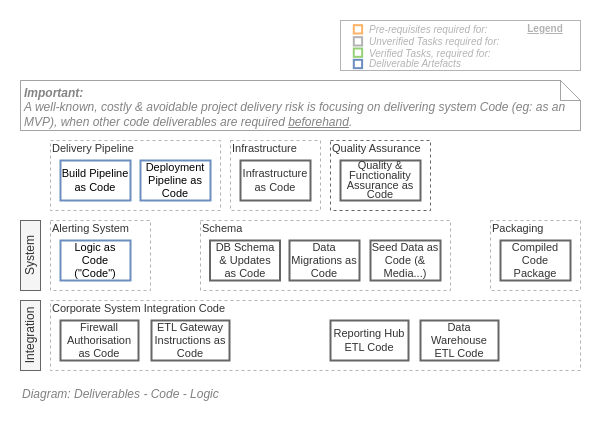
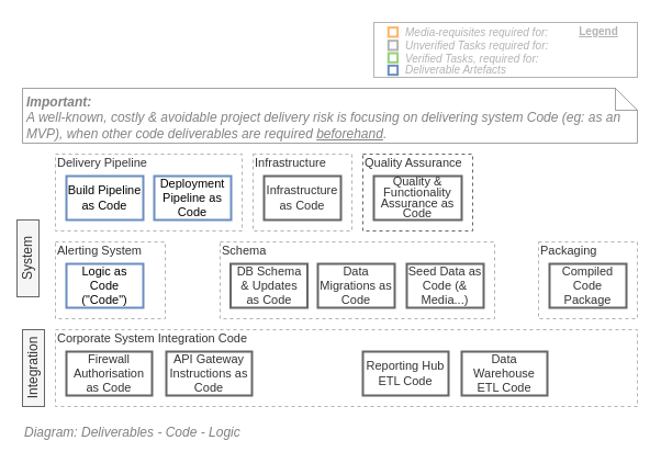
  <mxCell id="0" />
  <mxCell id="1" value="Diagram" parent="0" />
  <mxCell id="2" value="Packaging" style="rounded=0;whiteSpace=wrap;html=1;shadow=0;glass=0;comic=0;strokeColor=#B3B3B3;fillColor=none;fontSize=11;align=left;fontColor=#333333;recursiveResize=0;container=1;collapsible=0;verticalAlign=top;spacing=2;spacingTop=-5;dashed=1;" vertex="1" parent="1"><mxGeometry x="490" y="220" width="90" height="70" as="geometry" /></mxCell>
  <mxCell id="3" value="Compiled &lt;br style=&quot;font-size: 11px;&quot;&gt;Code Package" style="rounded=0;whiteSpace=wrap;html=1;shadow=0;glass=0;comic=0;strokeColor=#B3B3B3;fillColor=none;fontSize=11;align=center;fontColor=#333333;recursiveResize=0;container=1;collapsible=0;strokeWidth=1;" vertex="1" parent="2"><mxGeometry x="10" y="20" width="70" height="40" as="geometry" /></mxCell>
  <mxCell id="4" value="" style="rounded=0;whiteSpace=wrap;html=1;shadow=0;glass=0;comic=0;strokeColor=#666666;fontSize=11;align=center;recursiveResize=0;container=1;collapsible=0;strokeWidth=2;fontColor=#333333;fillColor=none;" vertex="1" parent="3"><mxGeometry width="70" height="40" as="geometry" /></mxCell>
  <mxCell id="5" value="Schema" style="rounded=0;whiteSpace=wrap;html=1;shadow=0;glass=0;comic=0;strokeColor=#B3B3B3;fillColor=none;fontSize=11;align=left;fontColor=#333333;recursiveResize=0;container=1;collapsible=0;verticalAlign=top;spacing=2;spacingTop=-5;dashed=1;" vertex="1" parent="1"><mxGeometry x="200" y="220" width="250" height="70" as="geometry" /></mxCell>
  <mxCell id="6" value="DB Schema &amp;amp;&amp;nbsp;&lt;font style=&quot;font-size: 11px&quot;&gt;&lt;span style=&quot;font-size: 11px&quot;&gt;Updates&lt;/span&gt;&lt;br style=&quot;font-size: 11px&quot;&gt;&lt;font style=&quot;font-size: 11px&quot;&gt;as Code&lt;/font&gt;&lt;/font&gt;" style="rounded=0;whiteSpace=wrap;html=1;shadow=0;glass=0;comic=0;strokeColor=#666666;fontSize=11;align=center;fontColor=#333333;recursiveResize=0;container=1;collapsible=0;fillColor=none;strokeWidth=2;" vertex="1" parent="5"><mxGeometry x="9.5" y="20" width="70" height="40" as="geometry" /></mxCell>
  <mxCell id="7" value="Data Migrations as Code" style="rounded=0;whiteSpace=wrap;html=1;shadow=0;glass=0;comic=0;strokeColor=#666666;fontSize=11;align=center;fontColor=#333333;recursiveResize=0;container=1;collapsible=0;strokeWidth=2;fillColor=none;" vertex="1" parent="5"><mxGeometry x="89" y="20" width="70" height="40" as="geometry" /></mxCell>
  <mxCell id="8" value="Seed Data as Code (&amp;amp; Media...)" style="rounded=0;whiteSpace=wrap;html=1;shadow=0;glass=0;comic=0;strokeColor=#666666;fontSize=11;align=center;fontColor=#333333;recursiveResize=0;container=1;collapsible=0;strokeWidth=2;fillColor=none;" vertex="1" parent="5"><mxGeometry x="170" y="20" width="70" height="40" as="geometry" /></mxCell>
  <mxCell id="9" value="Delivery Pipeline" style="rounded=0;whiteSpace=wrap;html=1;shadow=0;glass=0;comic=0;strokeColor=#B3B3B3;fillColor=none;fontSize=11;align=left;fontColor=#333333;recursiveResize=0;container=1;collapsible=0;verticalAlign=top;spacing=2;spacingTop=-5;dashed=1;" vertex="1" parent="1"><mxGeometry x="50" y="140" width="170" height="70" as="geometry" /></mxCell>
  <mxCell id="10" value="Build Pipeline as Code" style="rounded=0;whiteSpace=wrap;html=1;shadow=0;glass=0;comic=0;strokeColor=#6c8ebf;fontSize=11;align=center;recursiveResize=0;container=1;collapsible=0;strokeWidth=2;fillColor=none;" vertex="1" parent="9"><mxGeometry x="10" y="20" width="70" height="40" as="geometry" /></mxCell>
  <mxCell id="11" value="Deployment Pipeline as Code" style="rounded=0;whiteSpace=wrap;html=1;shadow=0;glass=0;comic=0;strokeColor=#6c8ebf;fontSize=11;align=center;recursiveResize=0;container=1;collapsible=0;strokeWidth=2;fillColor=none;" vertex="1" parent="9"><mxGeometry x="90" y="20" width="70" height="40" as="geometry" /></mxCell>
  <mxCell id="12" value="Infrastructure" style="rounded=0;whiteSpace=wrap;html=1;shadow=0;glass=0;comic=0;strokeColor=#B3B3B3;fillColor=none;fontSize=11;align=left;fontColor=#333333;recursiveResize=0;container=1;collapsible=0;verticalAlign=top;spacing=2;spacingTop=-5;dashed=1;" vertex="1" parent="1"><mxGeometry x="230" y="140" width="90" height="70" as="geometry" /></mxCell>
  <mxCell id="13" value="Infrastructure as Code" style="rounded=0;whiteSpace=wrap;html=1;shadow=0;glass=0;comic=0;strokeColor=#666666;fontSize=11;align=center;recursiveResize=0;container=1;collapsible=0;fontColor=#333333;strokeWidth=2;fillColor=none;" vertex="1" parent="12"><mxGeometry x="10" y="20" width="70" height="40" as="geometry" /></mxCell>
  <mxCell id="14" value="Alerting System" style="rounded=0;whiteSpace=wrap;html=1;shadow=0;glass=0;comic=0;strokeColor=#B3B3B3;fillColor=none;fontSize=11;align=left;fontColor=#333333;recursiveResize=0;container=1;collapsible=0;verticalAlign=top;spacing=2;spacingTop=-5;dashed=1;" vertex="1" parent="1"><mxGeometry x="50" y="220" width="100" height="70" as="geometry" /></mxCell>
  <mxCell id="15" value="Logic as Code (&quot;Code&quot;)" style="rounded=0;whiteSpace=wrap;html=1;shadow=0;glass=0;comic=0;strokeColor=#6c8ebf;fontSize=11;align=center;recursiveResize=0;container=1;collapsible=0;strokeWidth=2;fillColor=none;" vertex="1" parent="14"><mxGeometry x="10" y="20" width="70" height="40" as="geometry" /></mxCell>
  <mxCell id="16" value="Corporate System Integration Code" style="rounded=0;whiteSpace=wrap;html=1;shadow=0;glass=0;comic=0;strokeColor=#B3B3B3;fillColor=none;fontSize=11;align=left;fontColor=#333333;recursiveResize=0;container=1;collapsible=0;verticalAlign=top;spacing=2;spacingTop=-5;dashed=1;" vertex="1" parent="1"><mxGeometry x="50" y="300" width="530" height="70" as="geometry" /></mxCell>
  <mxCell id="17" value="Firewall Authorisation as Code" style="rounded=0;whiteSpace=wrap;html=1;shadow=0;glass=0;comic=0;strokeColor=#666666;fontSize=11;align=center;recursiveResize=0;container=1;collapsible=0;strokeWidth=2;fontColor=#333333;fillColor=none;" vertex="1" parent="16"><mxGeometry x="10" y="20" width="78" height="40" as="geometry" /></mxCell>
- <mxCell id="18" value="ETL Gateway Instructions as Code" style="rounded=0;whiteSpace=wrap;html=1;shadow=0;glass=0;comic=0;strokeColor=#666666;fontSize=11;align=center;recursiveResize=0;container=1;collapsible=0;strokeWidth=2;fontColor=#333333;fillColor=none;" vertex="1" parent="16"><mxGeometry x="101" y="20" width="78" height="40" as="geometry" /></mxCell>
+ <mxCell id="18" value="API Gateway Instructions as Code" style="rounded=0;whiteSpace=wrap;html=1;shadow=0;glass=0;comic=0;strokeColor=#666666;fontSize=11;align=center;recursiveResize=0;container=1;collapsible=0;strokeWidth=2;fontColor=#333333;fillColor=none;" vertex="1" parent="16"><mxGeometry x="101" y="20" width="78" height="40" as="geometry" /></mxCell>
  <mxCell id="19" value="Reporting Hub&lt;br&gt;ETL Code" style="rounded=0;whiteSpace=wrap;html=1;shadow=0;glass=0;comic=0;strokeColor=#666666;fontSize=11;align=center;recursiveResize=0;container=1;collapsible=0;strokeWidth=2;fontColor=#333333;fillColor=none;" vertex="1" parent="16"><mxGeometry x="280" y="20" width="78" height="40" as="geometry" /></mxCell>
  <mxCell id="20" value="Data Warehouse&lt;br&gt;ETL Code" style="rounded=0;whiteSpace=wrap;html=1;shadow=0;glass=0;comic=0;strokeColor=#666666;fontSize=11;align=center;recursiveResize=0;container=1;collapsible=0;strokeWidth=2;fontColor=#333333;fillColor=none;" vertex="1" parent="16"><mxGeometry x="370" y="20" width="78" height="40" as="geometry" /></mxCell>
- <mxCell id="21" value="System" style="rounded=0;whiteSpace=wrap;html=1;fontSize=12;align=center;horizontal=0;fillColor=#f5f5f5;strokeColor=#666666;fontColor=#333333;" vertex="1" parent="1"><mxGeometry x="20" y="220" width="20" height="70" as="geometry" /></mxCell>
+ <mxCell id="21" value="System" style="rounded=0;whiteSpace=wrap;html=1;fontSize=12;align=center;horizontal=0;fillColor=#f5f5f5;strokeColor=#666666;fontColor=#333333;" vertex="1" parent="1"><mxGeometry x="15" y="200" width="20" height="70" as="geometry" /></mxCell>
  <mxCell id="22" value="Integration" style="rounded=0;whiteSpace=wrap;html=1;fontSize=12;align=center;horizontal=0;fillColor=#f5f5f5;strokeColor=#666666;fontColor=#333333;" vertex="1" parent="1"><mxGeometry x="20" y="300" width="20" height="70" as="geometry" /></mxCell>
  <mxCell id="23" value="&lt;p style=&quot;line-height: 120%&quot;&gt;&lt;b&gt;Important:&lt;br&gt;&lt;/b&gt;A well-known, costly &amp;amp; avoidable project delivery risk is focusing on delivering system Code (eg: as an MVP), when other code deliverables are required &lt;span&gt;&lt;u&gt;beforehand&lt;/u&gt;&lt;/span&gt;.&lt;/p&gt;" style="shape=note;size=20;whiteSpace=wrap;html=1;align=left;verticalAlign=top;spacing=1;spacingRight=2;spacingTop=-12;spacingLeft=3;strokeColor=#666666;fontColor=#333333;fillColor=none;fontStyle=2;textOpacity=60;opacity=60;" vertex="1" parent="1"><mxGeometry x="20" y="80" width="560" height="50" as="geometry" /></mxCell>
  <mxCell id="24" value="Quality Assurance" style="rounded=0;whiteSpace=wrap;html=1;shadow=0;glass=0;comic=0;strokeColor=#666666;fontSize=11;align=left;fontColor=#333333;recursiveResize=0;container=1;collapsible=0;verticalAlign=top;spacing=2;spacingTop=-5;dashed=1;fillColor=none;" vertex="1" parent="1"><mxGeometry x="330" y="140" width="100" height="70" as="geometry" /></mxCell>
  <mxCell id="25" value="&lt;p style=&quot;line-height: 90%&quot;&gt;Quality &amp;amp; Functionality Assurance as Code&lt;/p&gt;" style="rounded=0;whiteSpace=wrap;html=1;shadow=0;glass=0;comic=0;strokeColor=#666666;fontSize=11;align=center;recursiveResize=0;container=1;collapsible=0;fontColor=#333333;strokeWidth=2;fillColor=none;" vertex="1" parent="24"><mxGeometry x="10" y="20" width="80" height="40" as="geometry" /></mxCell>
  <mxCell id="26" value="Legend" parent="0" />
  <mxCell id="27" value="" style="rounded=0;whiteSpace=wrap;html=1;fontSize=10;align=left;container=1;collapsible=0;fontColor=#B3B3B3;strokeColor=#B3B3B3;" vertex="1" parent="26"><mxGeometry x="340" y="20" width="240" height="50" as="geometry" /></mxCell>
  <mxCell id="28" value="" style="whiteSpace=wrap;html=1;aspect=fixed;fillColor=none;fontSize=10;align=left;fontStyle=2;strokeWidth=2;strokeColor=#FFB366;" vertex="1" parent="27"><mxGeometry x="13.294" y="4.667" width="8.333" height="8.333" as="geometry" /></mxCell>
  <mxCell id="29" value="" style="whiteSpace=wrap;html=1;aspect=fixed;fillColor=none;fontSize=10;align=left;fontStyle=2;strokeWidth=2;strokeColor=#97D077;" vertex="1" parent="27"><mxGeometry x="13.294" y="28" width="8.333" height="8.333" as="geometry" /></mxCell>
  <mxCell id="30" value="" style="whiteSpace=wrap;html=1;aspect=fixed;strokeColor=#6c8ebf;fontSize=10;align=left;fontStyle=2;strokeWidth=2;fillColor=none;" vertex="1" parent="27"><mxGeometry x="13.294" y="39.333" width="8.333" height="8.333" as="geometry" /></mxCell>
- <mxCell id="31" value="Pre-requisites required for:" style="text;html=1;strokeColor=none;fillColor=none;align=left;verticalAlign=middle;whiteSpace=wrap;rounded=0;fontSize=10;fontStyle=2;fontColor=#B3B3B3;" vertex="1" parent="27"><mxGeometry x="26.595" y="4.667" width="213.405" height="8.333" as="geometry" /></mxCell>
+ <mxCell id="31" value="Media-requisites required for:" style="text;html=1;strokeColor=none;fillColor=none;align=left;verticalAlign=middle;whiteSpace=wrap;rounded=0;fontSize=10;fontStyle=2;fontColor=#B3B3B3;" vertex="1" parent="27"><mxGeometry x="26.595" y="4.667" width="213.405" height="8.333" as="geometry" /></mxCell>
  <mxCell id="32" value="Verified Tasks, required for:" style="text;html=1;strokeColor=none;fillColor=none;align=left;verticalAlign=middle;whiteSpace=wrap;rounded=0;fontSize=10;fontStyle=2;fontColor=#B3B3B3;" vertex="1" parent="27"><mxGeometry x="26.59" y="30" width="213.41" height="6.33" as="geometry" /></mxCell>
  <mxCell id="33" value="Deliverable Artefacts" style="text;html=1;strokeColor=none;fillColor=none;align=left;verticalAlign=middle;whiteSpace=wrap;rounded=0;fontSize=10;fontStyle=2;fontColor=#B3B3B3;" vertex="1" parent="27"><mxGeometry x="26.595" y="39.333" width="213.405" height="8.333" as="geometry" /></mxCell>
  <mxCell id="34" value="Legend" style="text;html=1;strokeColor=none;fillColor=none;align=center;verticalAlign=middle;whiteSpace=wrap;rounded=0;fontSize=10;fontStyle=5;fontColor=#B3B3B3;" vertex="1" parent="27"><mxGeometry x="180" width="50" height="16.67" as="geometry" /></mxCell>
  <mxCell id="35" value="" style="whiteSpace=wrap;html=1;aspect=fixed;fontSize=10;align=left;fontStyle=2;strokeWidth=2;fontColor=#333333;fillColor=none;strokeColor=#B3B3B3;" vertex="1" parent="27"><mxGeometry x="13.294" y="16.667" width="8.333" height="8.333" as="geometry" /></mxCell>
  <mxCell id="36" value="Unverified Tasks required for:" style="text;html=1;strokeColor=none;fillColor=none;align=left;verticalAlign=middle;whiteSpace=wrap;rounded=0;fontSize=10;fontStyle=2;fontColor=#B3B3B3;" vertex="1" parent="27"><mxGeometry x="26.595" y="16.667" width="213.405" height="8.333" as="geometry" /></mxCell>
  <mxCell id="37" value="Title/Diagram" parent="0" />
  <mxCell id="38" value="&lt;font style=&quot;font-size: 12px&quot;&gt;Diagram: Deliverables - Code - Logic&lt;br&gt;&lt;/font&gt;" style="text;strokeColor=none;fillColor=none;html=1;fontSize=24;fontStyle=2;verticalAlign=middle;align=left;shadow=0;glass=0;comic=0;opacity=30;fontColor=#808080;rounded=0;" vertex="1" parent="37"><mxGeometry x="20" y="380" width="520" height="20" as="geometry" /></mxCell>
